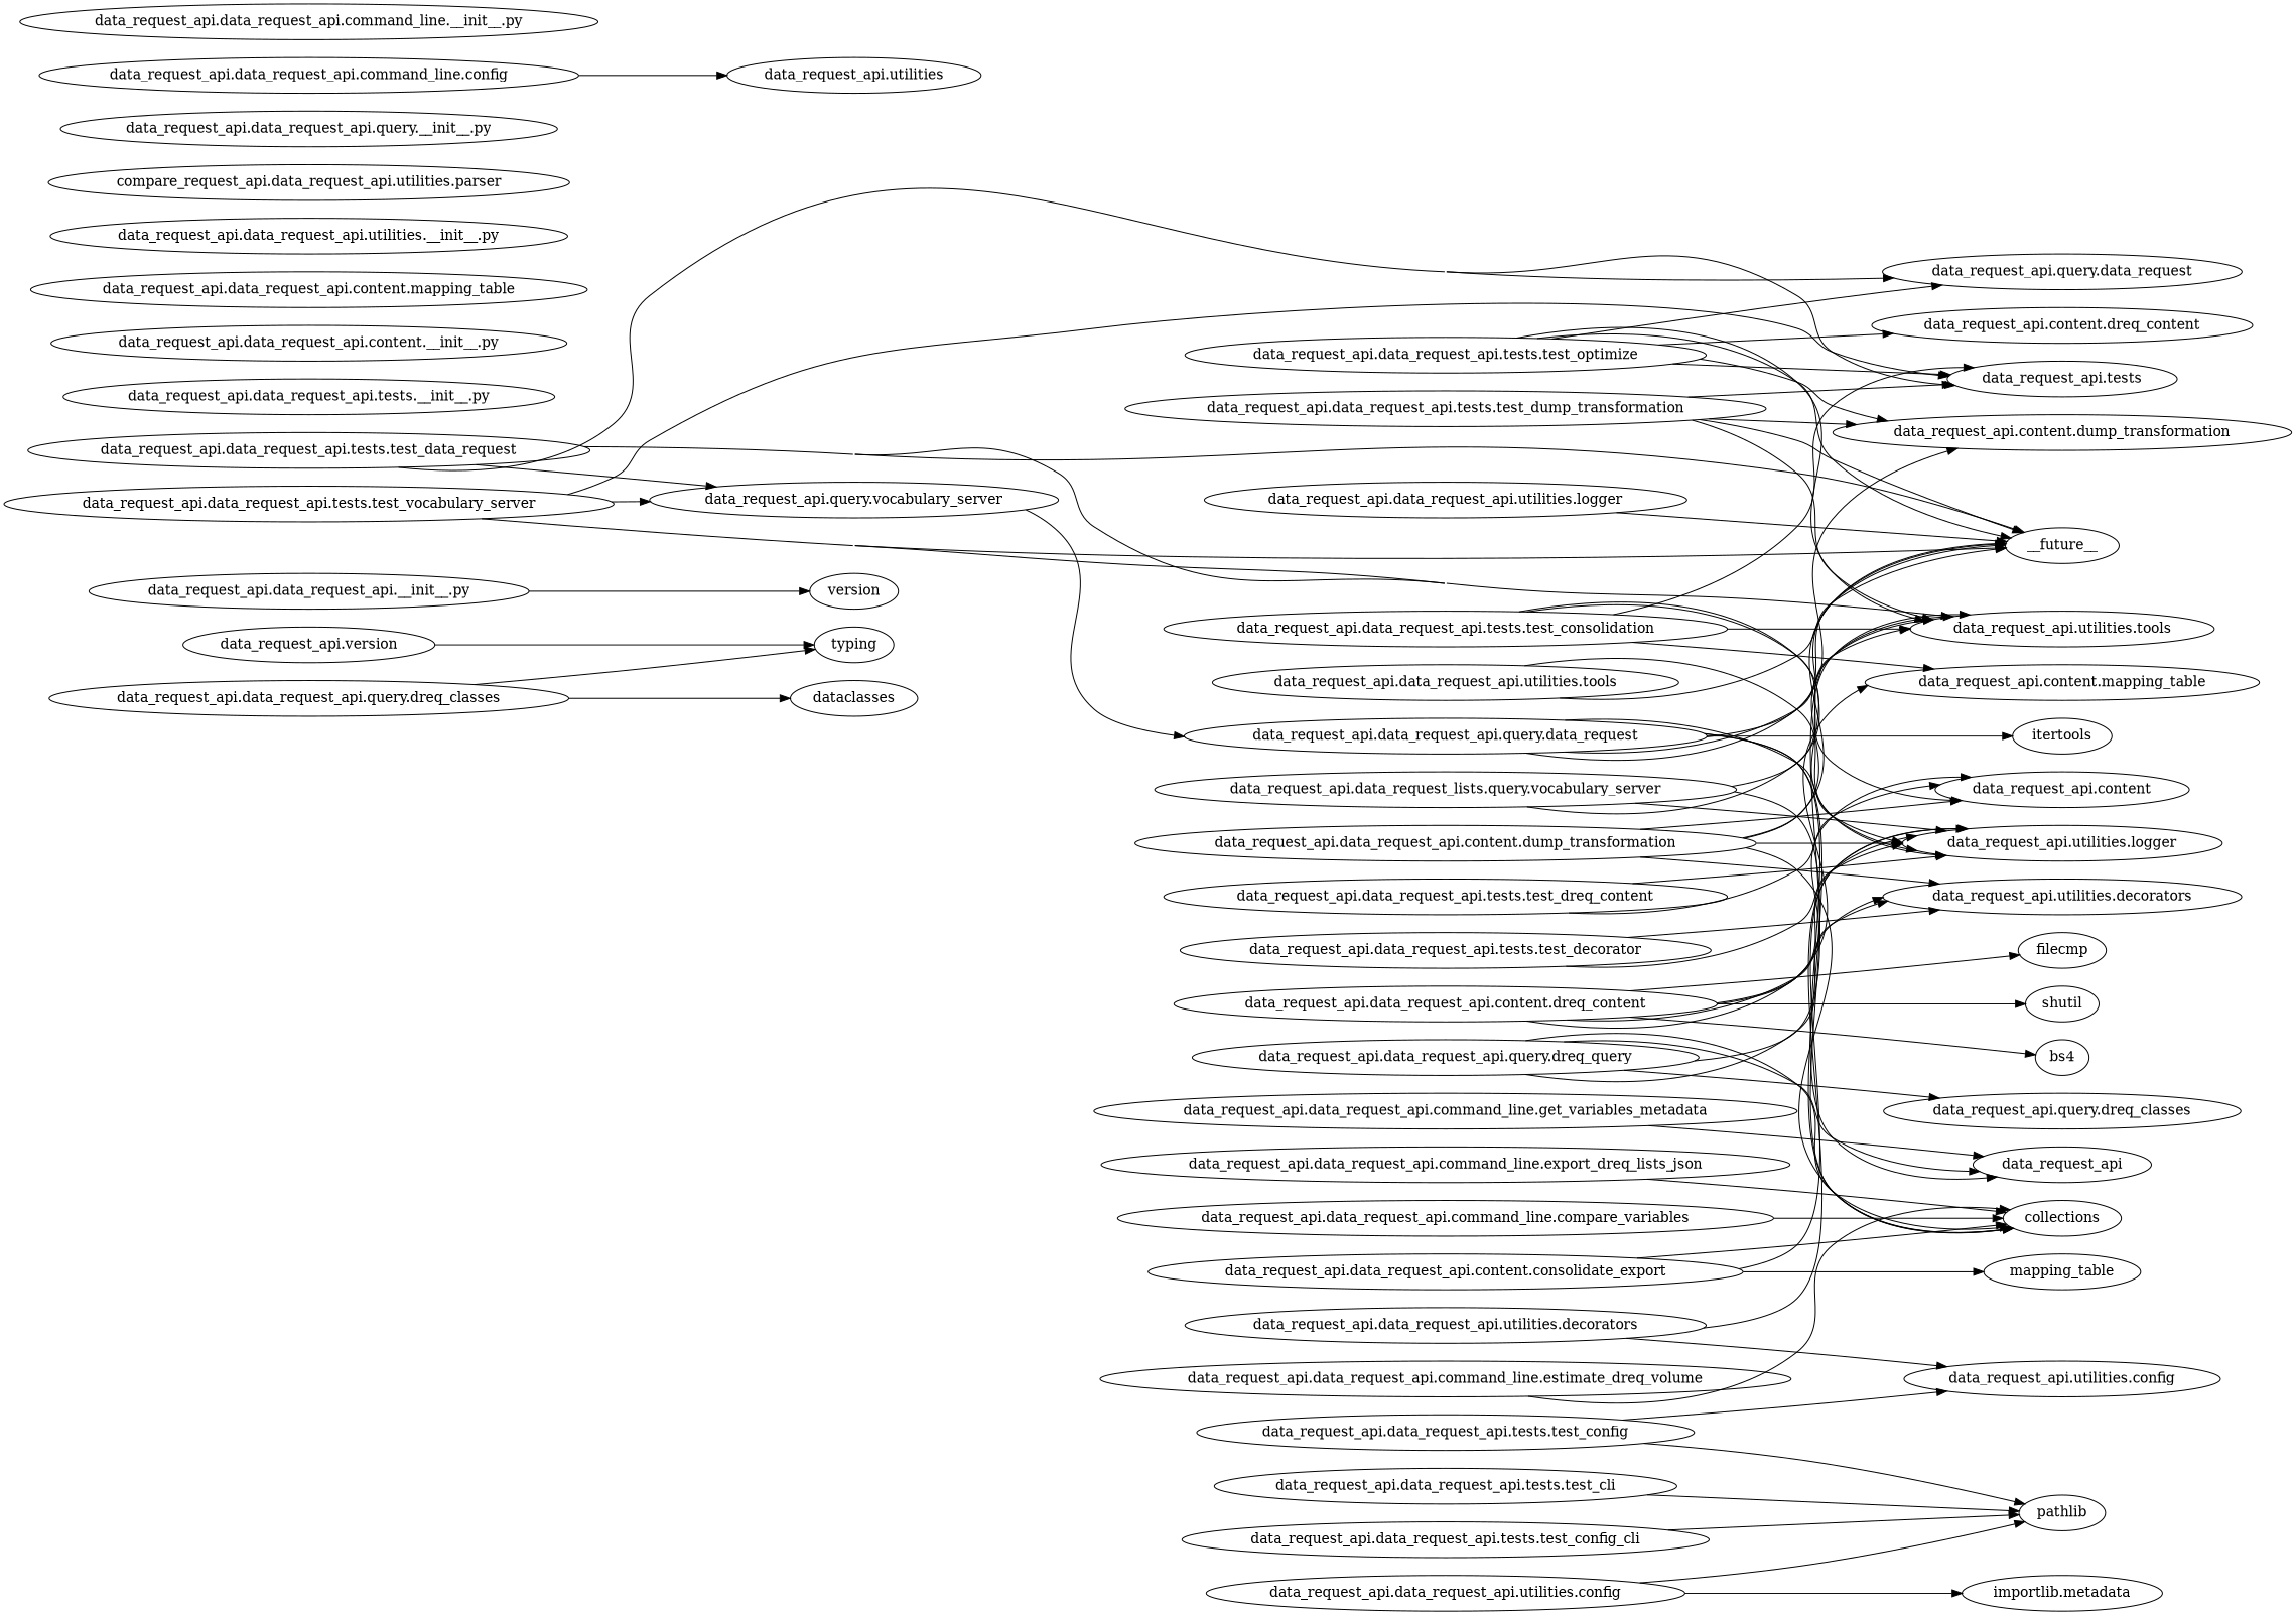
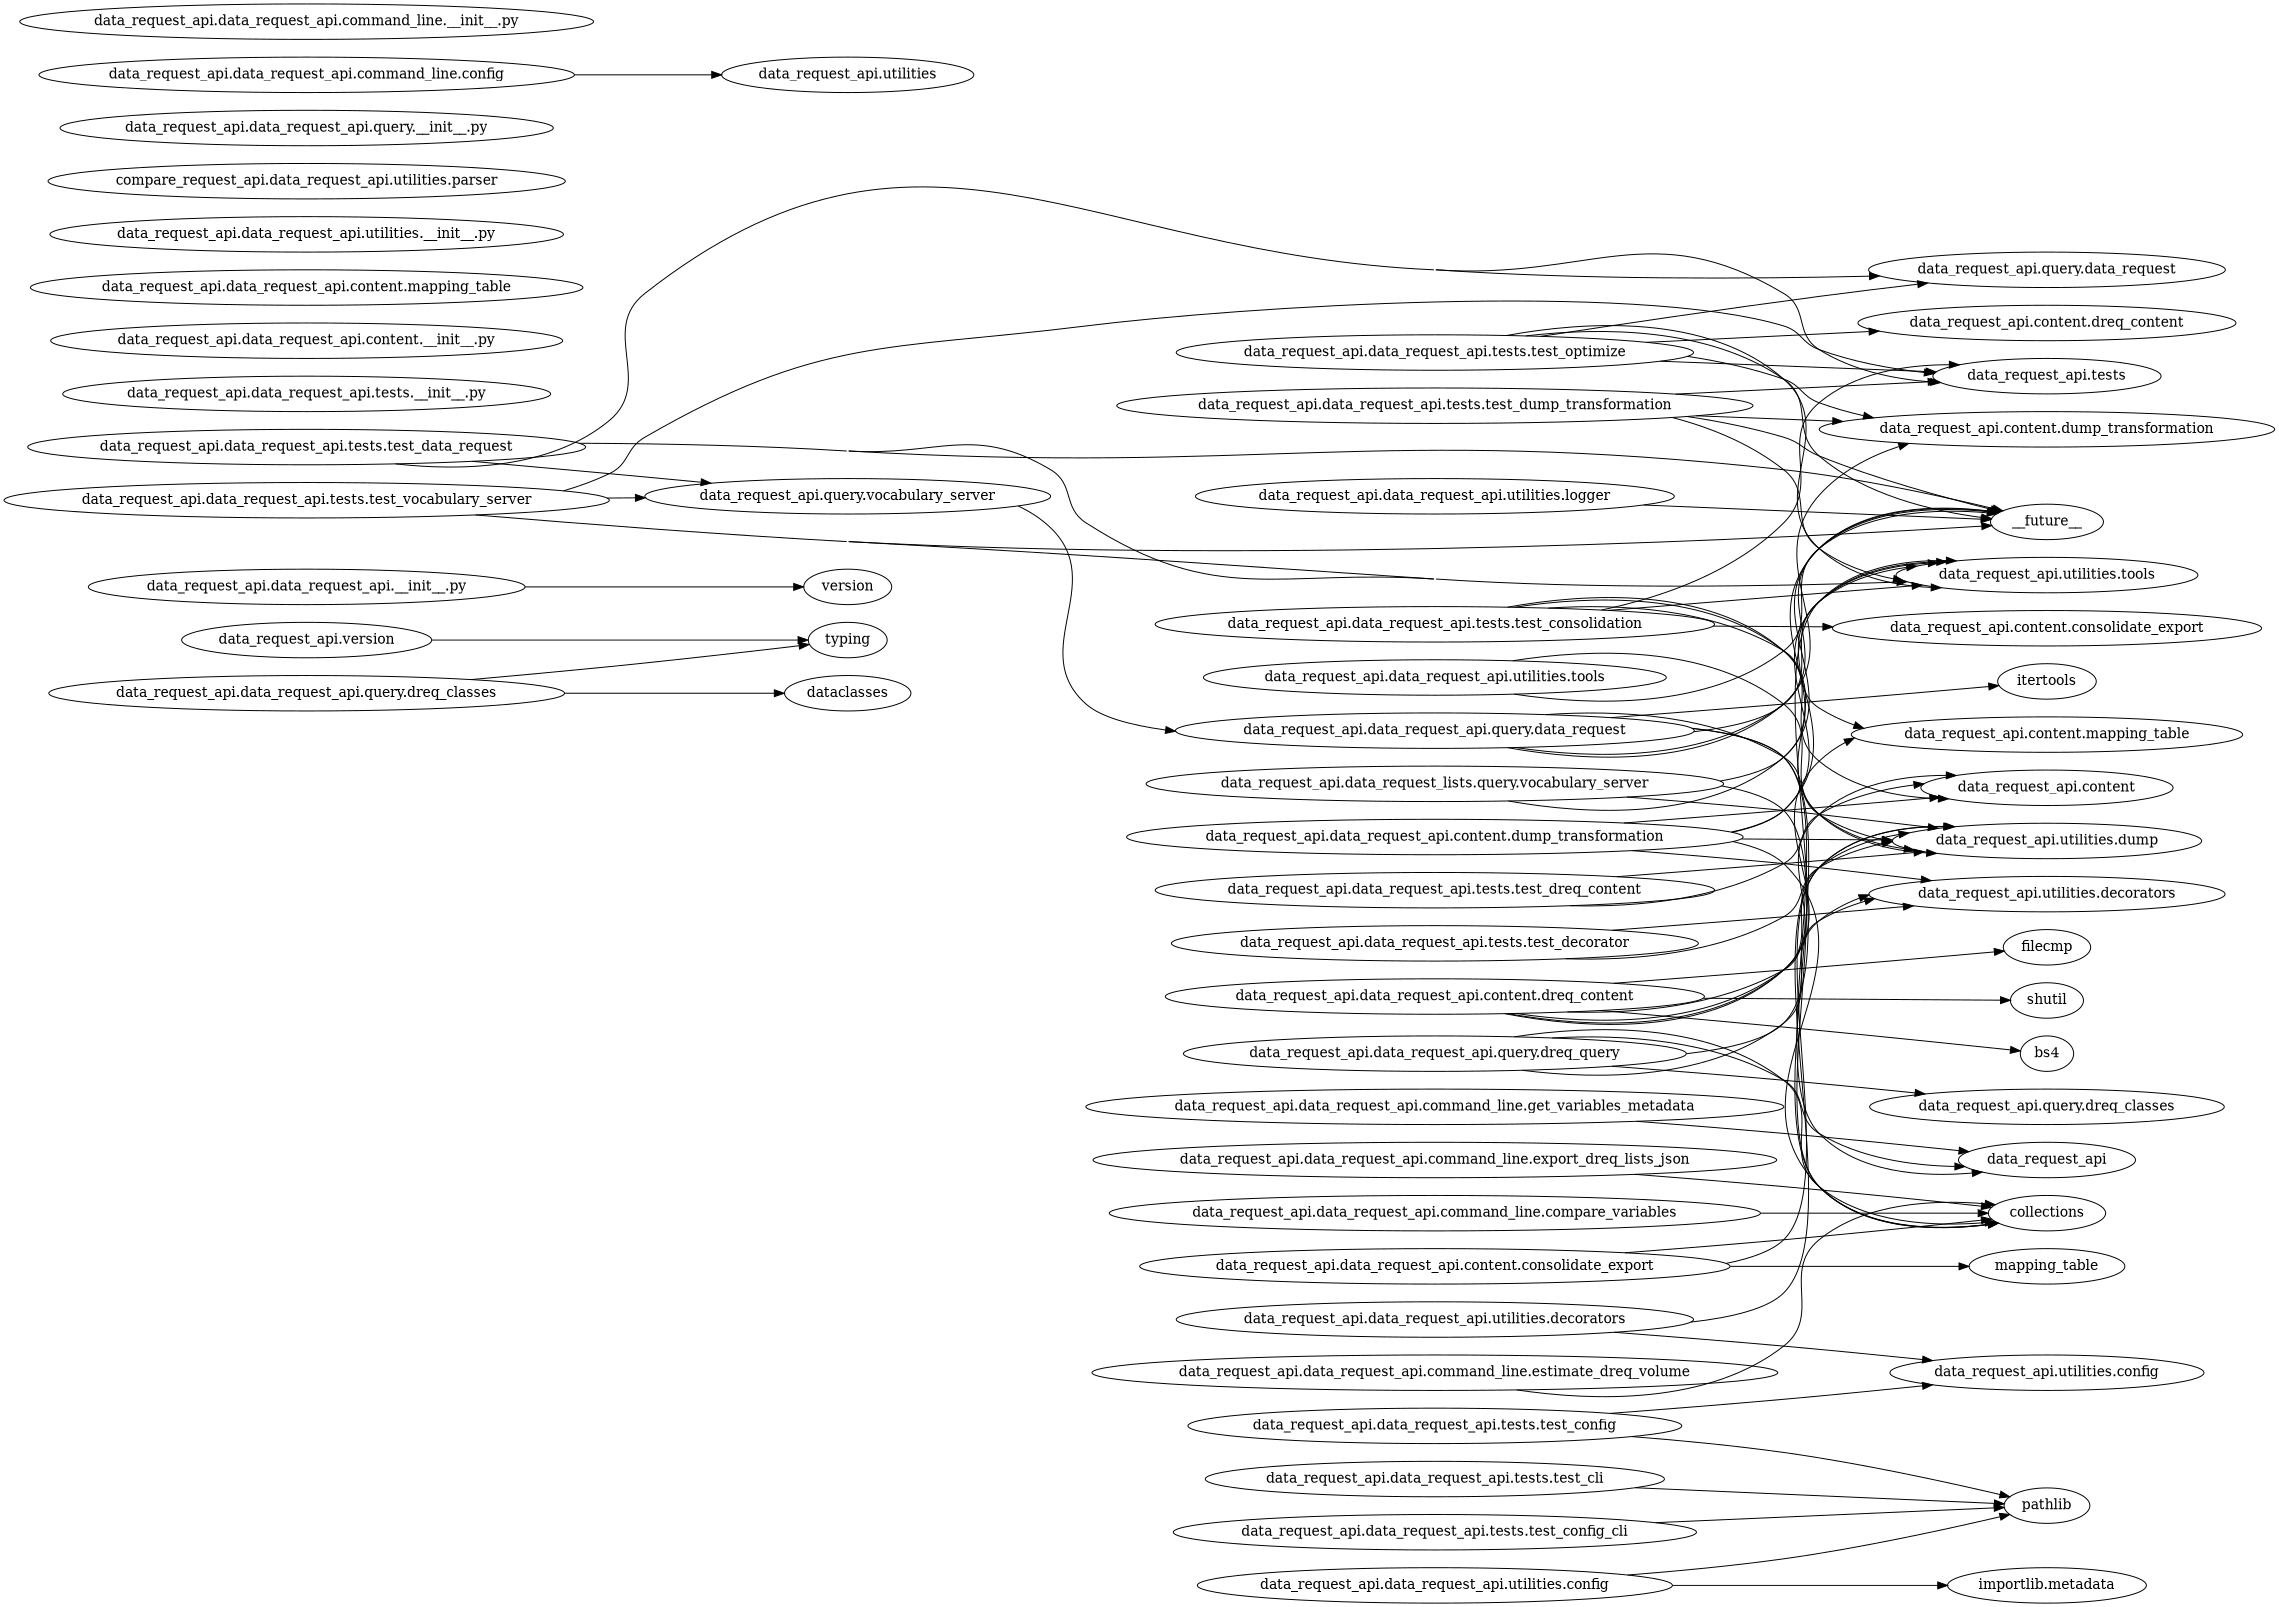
  digraph {
    compound=true
    concentrate=true
    rankdir=LR
    splines=true
    "data_request_api.version"
    typing
    "data_request_api.data_request_api.__init__.py"
    version
    "data_request_api.data_request_api.tests.test_dreq_content"
    "data_request_api.content"
-   "data_request_api.utilities.logger"
+   "data_request_api.utilities.logger" [label="data_request_api.utilities.dump"]
    "data_request_api.data_request_api.tests.test_config_cli"
    pathlib
    "data_request_api.data_request_api.tests.test_optimize"
    __future__
    "data_request_api.query.data_request"
    "data_request_api.content.dreq_content"
    "data_request_api.utilities.tools"
    "data_request_api.content.dump_transformation"
    "data_request_api.tests"
    "data_request_api.data_request_api.tests.test_dump_transformation"
    "data_request_api.data_request_api.tests.test_consolidation"
+   "data_request_api.content.consolidate_export"
    "data_request_api.content.mapping_table"
    "data_request_api.data_request_api.tests.__init__.py"
    "data_request_api.data_request_api.tests.test_data_request"
    "data_request_api.query.vocabulary_server"
    "data_request_api.data_request_api.query.data_request"
    "data_request_api.data_request_api.tests.test_vocabulary_server"
    "data_request_api.data_request_api.tests.test_config"
    "data_request_api.utilities.config"
    "data_request_api.data_request_api.tests.test_cli"
    "data_request_api.data_request_api.tests.test_decorator"
    "data_request_api.utilities.decorators"
    "data_request_api.data_request_api.content.dump_transformation"
    collections
    "data_request_api.data_request_api.content.consolidate_export"
    mapping_table
    "data_request_api.data_request_api.content.__init__.py"
    "data_request_api.data_request_api.content.mapping_table"
    "data_request_api.data_request_api.content.dreq_content"
    filecmp
    shutil
    bs4
    "data_request_api.data_request_api.utilities.config"
    "importlib.metadata"
    "data_request_api.data_request_api.utilities.tools"
    "data_request_api.data_request_api.utilities.__init__.py"
    "data_request_api.data_request_api.utilities.logger"
    n46 [label="compare_request_api.data_request_api.utilities.parser"]
    "data_request_api.data_request_api.utilities.decorators"
    n48 [label="data_request_api.data_request_lists.query.vocabulary_server"]
    itertools
    data_request_api
    "data_request_api.data_request_api.query.__init__.py"
    "data_request_api.data_request_api.query.dreq_query"
    "data_request_api.query.dreq_classes"
    "data_request_api.data_request_api.query.dreq_classes"
    dataclasses
    "data_request_api.data_request_api.command_line.get_variables_metadata"
    "data_request_api.data_request_api.command_line.config"
    "data_request_api.utilities"
    "data_request_api.data_request_api.command_line.__init__.py"
    "data_request_api.data_request_api.command_line.export_dreq_lists_json"
    "data_request_api.data_request_api.command_line.compare_variables"
    "data_request_api.data_request_api.command_line.estimate_dreq_volume"
    "data_request_api.version" -> typing
    "data_request_api.data_request_api.__init__.py" -> version
    "data_request_api.data_request_api.tests.test_dreq_content" -> "data_request_api.content"
    "data_request_api.data_request_api.tests.test_dreq_content" -> "data_request_api.utilities.logger"
    "data_request_api.data_request_api.tests.test_config_cli" -> pathlib
    "data_request_api.data_request_api.tests.test_optimize" -> __future__
    "data_request_api.data_request_api.tests.test_optimize" -> "data_request_api.query.data_request"
    "data_request_api.data_request_api.tests.test_optimize" -> "data_request_api.content.dreq_content"
    "data_request_api.data_request_api.tests.test_optimize" -> "data_request_api.utilities.tools"
    "data_request_api.data_request_api.tests.test_optimize" -> "data_request_api.content.dump_transformation"
    "data_request_api.data_request_api.tests.test_optimize" -> "data_request_api.tests"
    "data_request_api.data_request_api.tests.test_dump_transformation" -> __future__
    "data_request_api.data_request_api.tests.test_dump_transformation" -> "data_request_api.utilities.tools"
    "data_request_api.data_request_api.tests.test_dump_transformation" -> "data_request_api.content.dump_transformation"
    "data_request_api.data_request_api.tests.test_dump_transformation" -> "data_request_api.tests"
    "data_request_api.data_request_api.tests.test_consolidation" -> "data_request_api.content"
    "data_request_api.data_request_api.tests.test_consolidation" -> "data_request_api.utilities.logger"
    "data_request_api.data_request_api.tests.test_consolidation" -> "data_request_api.utilities.tools"
    "data_request_api.data_request_api.tests.test_consolidation" -> "data_request_api.tests"
+   "data_request_api.data_request_api.tests.test_consolidation" -> "data_request_api.content.consolidate_export"
    "data_request_api.data_request_api.tests.test_consolidation" -> "data_request_api.content.mapping_table"
    "data_request_api.data_request_api.tests.test_data_request" -> __future__
    "data_request_api.data_request_api.tests.test_data_request" -> "data_request_api.query.data_request"
    "data_request_api.data_request_api.tests.test_data_request" -> "data_request_api.utilities.tools"
    "data_request_api.data_request_api.tests.test_data_request" -> "data_request_api.tests"
    "data_request_api.data_request_api.tests.test_data_request" -> "data_request_api.query.vocabulary_server"
    "data_request_api.query.vocabulary_server" -> "data_request_api.data_request_api.query.data_request"
    "data_request_api.data_request_api.query.data_request" -> "data_request_api.utilities.logger"
    "data_request_api.data_request_api.query.data_request" -> __future__
    "data_request_api.data_request_api.query.data_request" -> "data_request_api.utilities.tools"
    "data_request_api.data_request_api.query.data_request" -> "data_request_api.content.dump_transformation"
    "data_request_api.data_request_api.query.data_request" -> collections
    "data_request_api.data_request_api.query.data_request" -> itertools
    "data_request_api.data_request_api.query.data_request" -> data_request_api
    "data_request_api.data_request_api.tests.test_vocabulary_server" -> __future__
    "data_request_api.data_request_api.tests.test_vocabulary_server" -> "data_request_api.utilities.tools"
    "data_request_api.data_request_api.tests.test_vocabulary_server" -> "data_request_api.tests"
    "data_request_api.data_request_api.tests.test_vocabulary_server" -> "data_request_api.query.vocabulary_server"
    "data_request_api.data_request_api.tests.test_config" -> pathlib
    "data_request_api.data_request_api.tests.test_config" -> "data_request_api.utilities.config"
    "data_request_api.data_request_api.tests.test_cli" -> pathlib
    "data_request_api.data_request_api.tests.test_decorator" -> "data_request_api.utilities.logger"
    "data_request_api.data_request_api.tests.test_decorator" -> "data_request_api.utilities.decorators"
    "data_request_api.data_request_api.content.dump_transformation" -> "data_request_api.content"
    "data_request_api.data_request_api.content.dump_transformation" -> "data_request_api.utilities.logger"
    "data_request_api.data_request_api.content.dump_transformation" -> __future__
    "data_request_api.data_request_api.content.dump_transformation" -> "data_request_api.utilities.tools"
    "data_request_api.data_request_api.content.dump_transformation" -> "data_request_api.utilities.decorators"
    "data_request_api.data_request_api.content.dump_transformation" -> collections
    "data_request_api.data_request_api.content.consolidate_export" -> "data_request_api.utilities.logger"
    "data_request_api.data_request_api.content.consolidate_export" -> collections
    "data_request_api.data_request_api.content.consolidate_export" -> mapping_table
    "data_request_api.data_request_api.content.dreq_content" -> "data_request_api.content"
    "data_request_api.data_request_api.content.dreq_content" -> "data_request_api.utilities.logger"
    "data_request_api.data_request_api.content.dreq_content" -> "data_request_api.content.mapping_table"
    "data_request_api.data_request_api.content.dreq_content" -> "data_request_api.utilities.decorators"
    "data_request_api.data_request_api.content.dreq_content" -> filecmp
    "data_request_api.data_request_api.content.dreq_content" -> shutil
    "data_request_api.data_request_api.content.dreq_content" -> bs4
    "data_request_api.data_request_api.utilities.config" -> pathlib
    "data_request_api.data_request_api.utilities.config" -> "importlib.metadata"
    "data_request_api.data_request_api.utilities.tools" -> "data_request_api.utilities.logger"
    "data_request_api.data_request_api.utilities.tools" -> __future__
    "data_request_api.data_request_api.utilities.logger" -> __future__
    "data_request_api.data_request_api.utilities.decorators" -> "data_request_api.utilities.logger"
    "data_request_api.data_request_api.utilities.decorators" -> "data_request_api.utilities.config"
    n48 -> "data_request_api.utilities.logger"
    n48 -> __future__
    n48 -> "data_request_api.utilities.tools"
    n48 -> collections
    "data_request_api.data_request_api.query.dreq_query" -> "data_request_api.utilities.tools"
    "data_request_api.data_request_api.query.dreq_query" -> "data_request_api.utilities.decorators"
    "data_request_api.data_request_api.query.dreq_query" -> collections
    "data_request_api.data_request_api.query.dreq_query" -> data_request_api
    "data_request_api.data_request_api.query.dreq_query" -> "data_request_api.query.dreq_classes"
    "data_request_api.data_request_api.query.dreq_classes" -> typing
    "data_request_api.data_request_api.query.dreq_classes" -> dataclasses
    "data_request_api.data_request_api.command_line.get_variables_metadata" -> data_request_api
    "data_request_api.data_request_api.command_line.config" -> "data_request_api.utilities"
    "data_request_api.data_request_api.command_line.export_dreq_lists_json" -> collections
    "data_request_api.data_request_api.command_line.compare_variables" -> collections
    "data_request_api.data_request_api.command_line.estimate_dreq_volume" -> collections
  }
